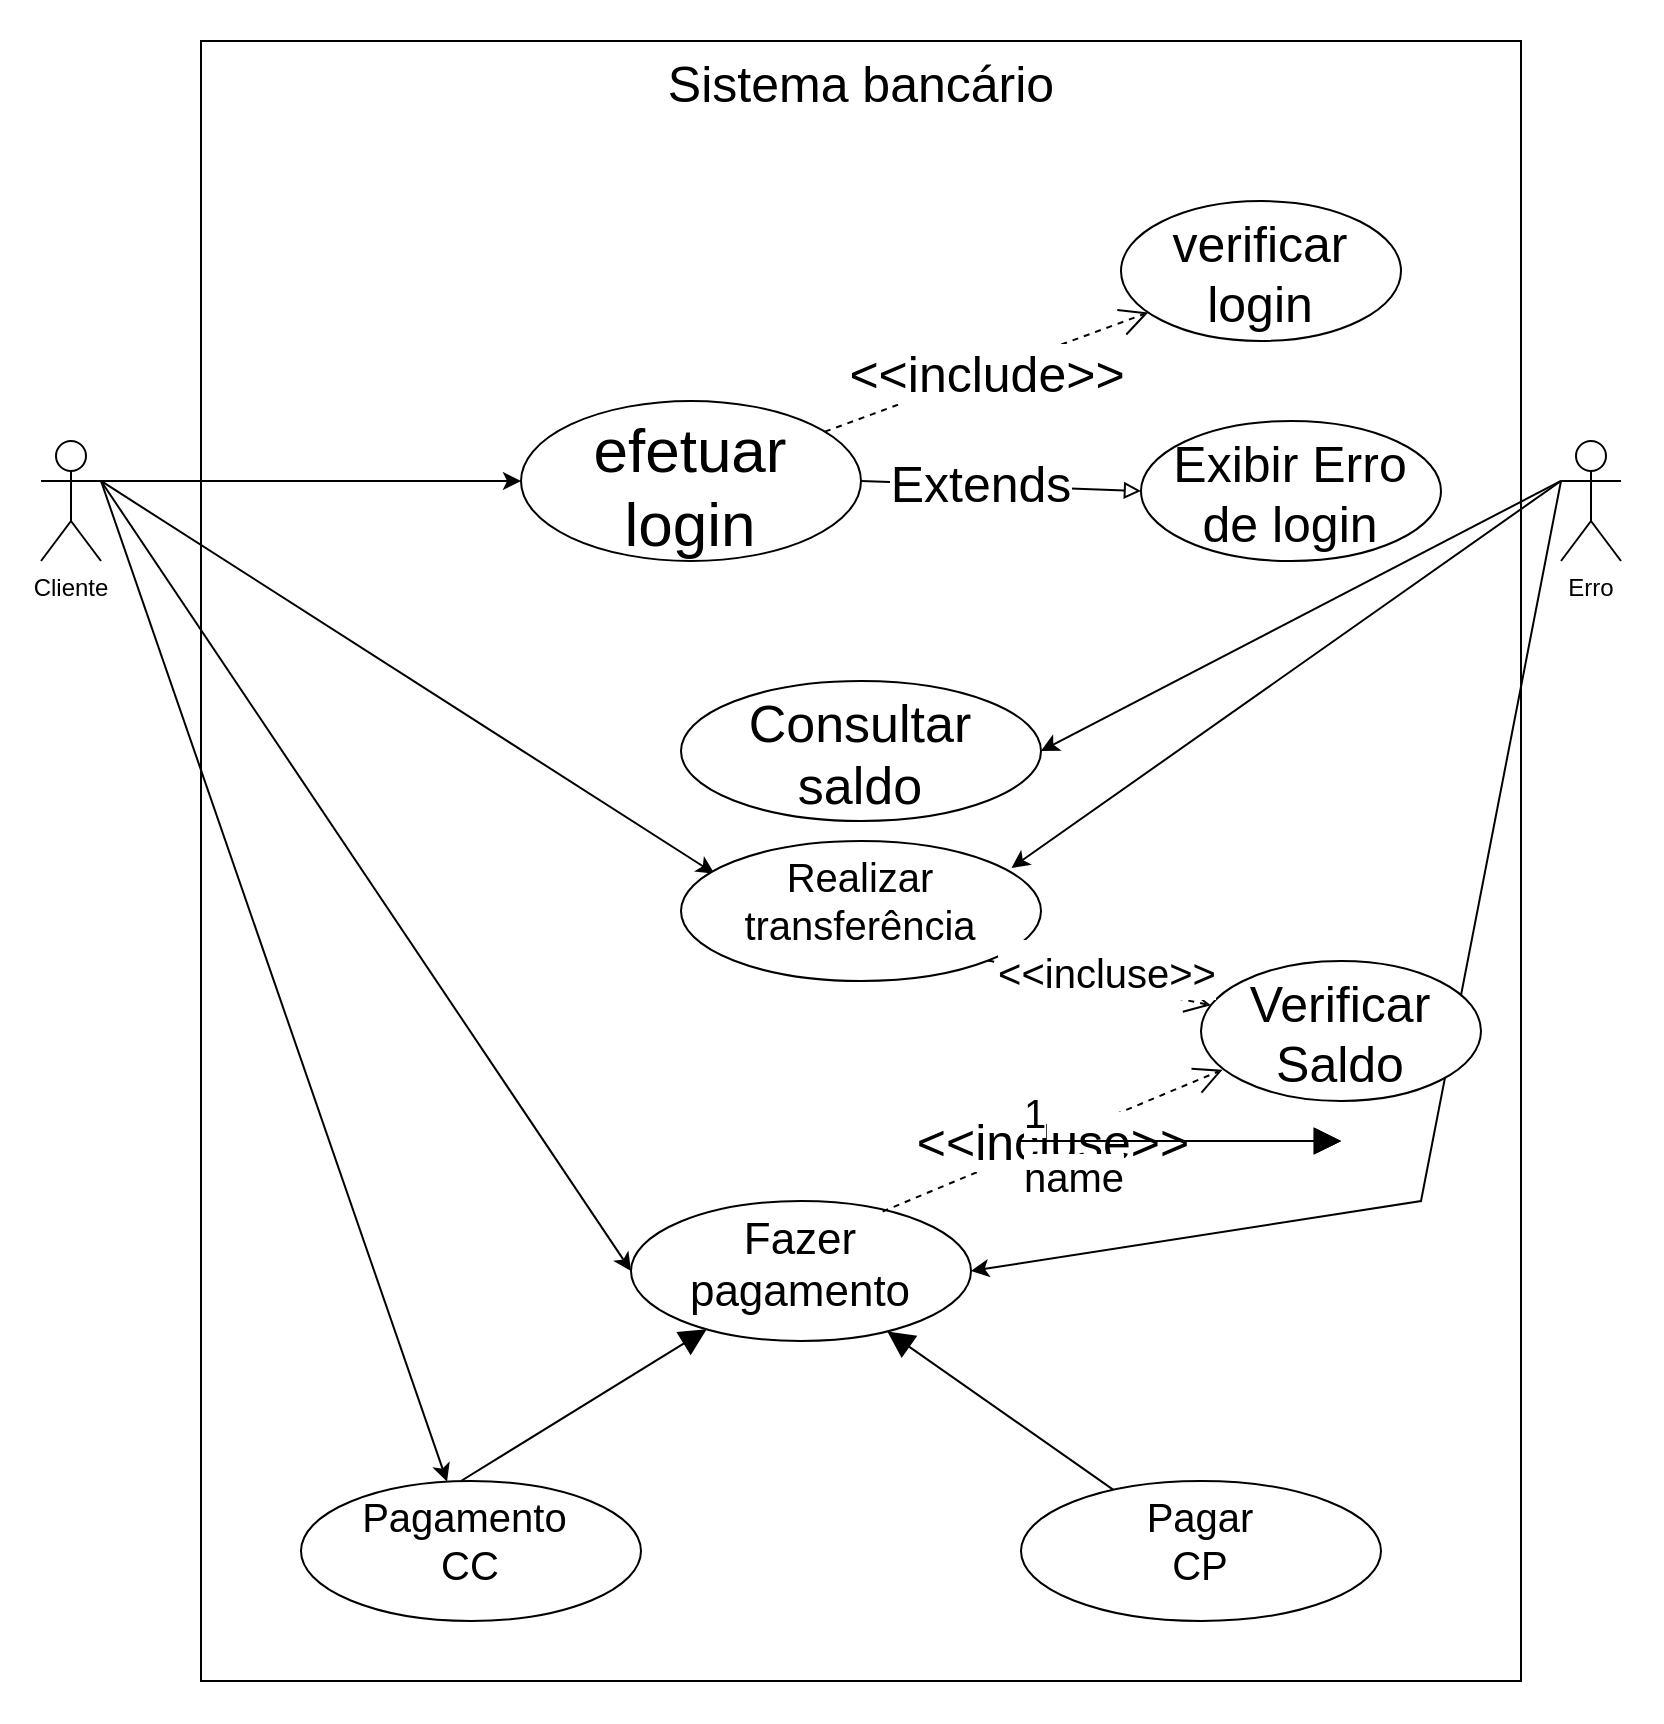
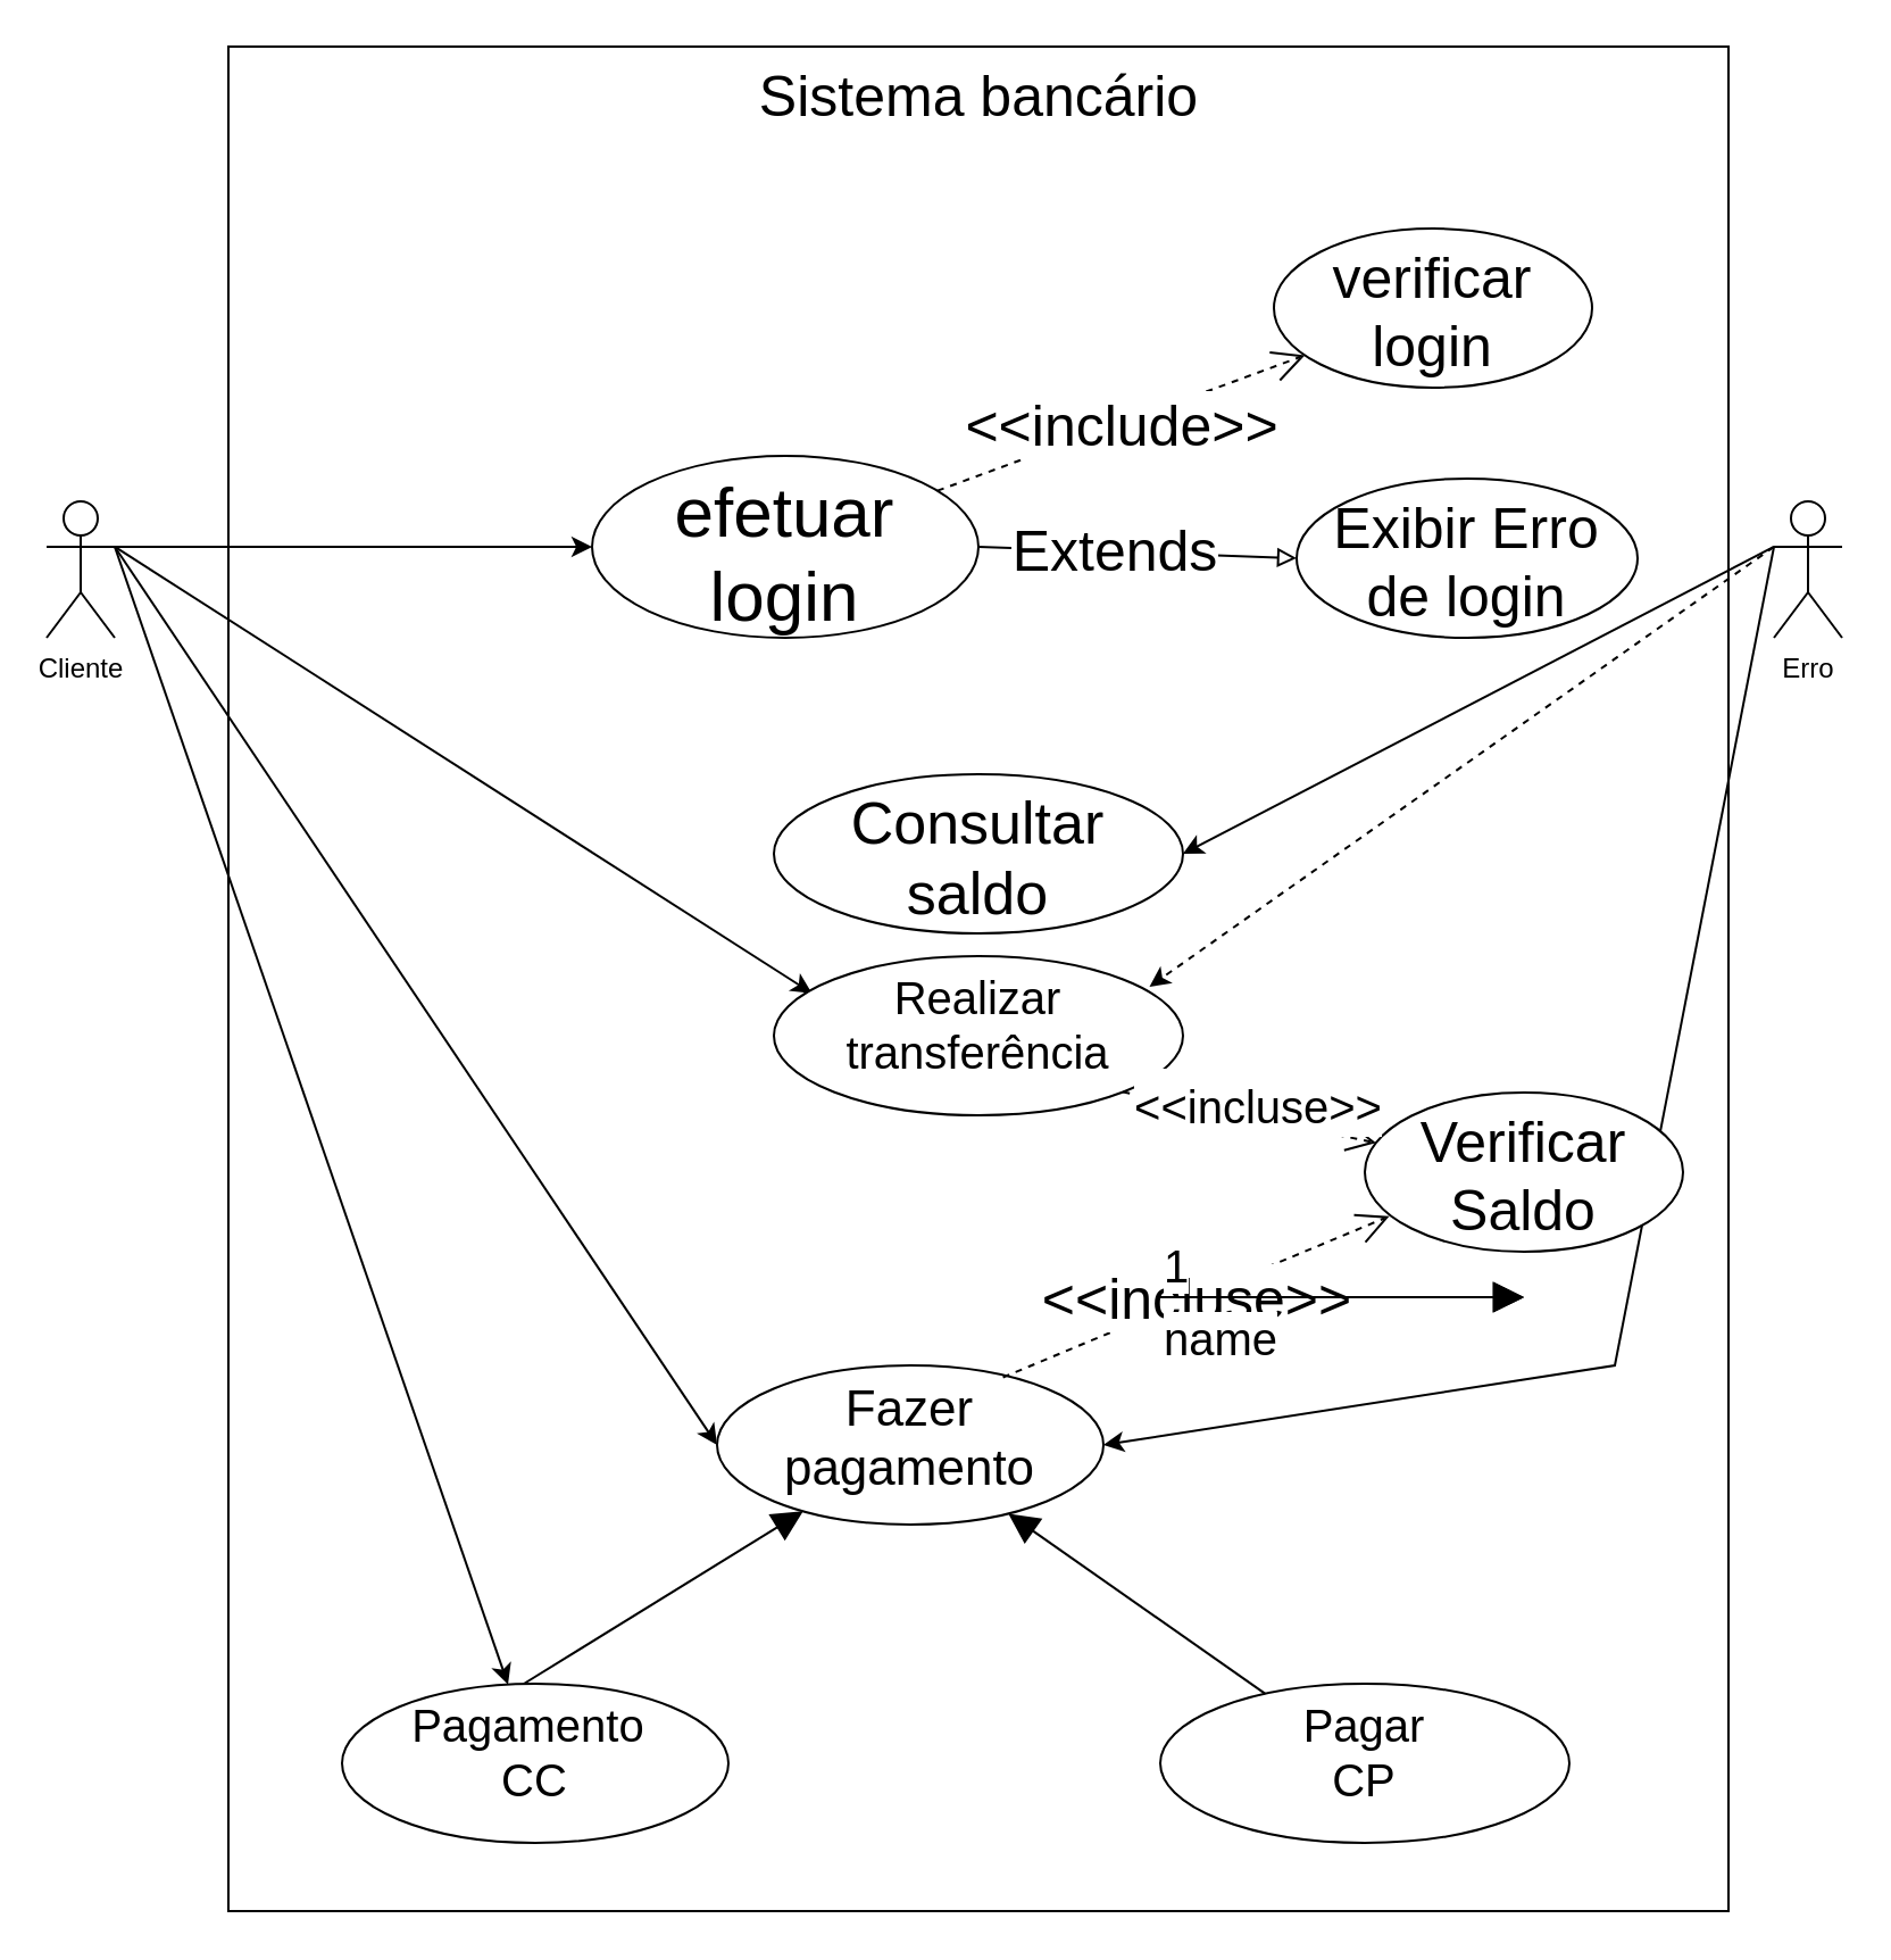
  <mxCell id="0" />
  <mxCell id="1" parent="0" />
  <mxCell id="2" value="&lt;font style=&quot;font-size: 25px&quot;&gt;Sistema bancário&lt;/font&gt;" style="html=1;verticalAlign=top;" parent="1" vertex="1"><mxGeometry x="100" y="20" width="660" height="820" as="geometry" /></mxCell>
  <mxCell id="3" style="rounded=0;orthogonalLoop=1;jettySize=auto;html=1;exitX=1;exitY=0.333;exitDx=0;exitDy=0;exitPerimeter=0;fontSize=25;" parent="1" source="7" target="12" edge="1"><mxGeometry relative="1" as="geometry" /></mxCell>
  <mxCell id="4" style="rounded=0;orthogonalLoop=1;jettySize=auto;html=1;exitX=1;exitY=0.333;exitDx=0;exitDy=0;exitPerimeter=0;fontSize=25;" parent="1" source="7" target="23" edge="1"><mxGeometry relative="1" as="geometry" /></mxCell>
  <mxCell id="5" style="edgeStyle=none;rounded=0;orthogonalLoop=1;jettySize=auto;html=1;exitX=1;exitY=0.333;exitDx=0;exitDy=0;exitPerimeter=0;fontSize=25;entryX=0.093;entryY=0.233;entryDx=0;entryDy=0;entryPerimeter=0;" parent="1" source="7" target="14" edge="1"><mxGeometry relative="1" as="geometry" /></mxCell>
  <mxCell id="6" style="rounded=0;orthogonalLoop=1;jettySize=auto;html=1;exitX=1;exitY=0.333;exitDx=0;exitDy=0;exitPerimeter=0;entryX=0;entryY=0.5;entryDx=0;entryDy=0;fontSize=25;" parent="1" source="7" target="15" edge="1"><mxGeometry relative="1" as="geometry" /></mxCell>
  <mxCell id="7" value="Cliente" style="shape=umlActor;verticalLabelPosition=bottom;verticalAlign=top;html=1;" parent="1" vertex="1"><mxGeometry x="20" y="220" width="30" height="60" as="geometry" /></mxCell>
  <mxCell id="8" style="edgeStyle=none;rounded=0;orthogonalLoop=1;jettySize=auto;html=1;exitX=0;exitY=0.333;exitDx=0;exitDy=0;exitPerimeter=0;entryX=1;entryY=0.5;entryDx=0;entryDy=0;fontSize=25;" parent="1" source="11" target="13" edge="1"><mxGeometry relative="1" as="geometry" /></mxCell>
- <mxCell id="9" style="edgeStyle=none;rounded=0;orthogonalLoop=1;jettySize=auto;html=1;exitX=0;exitY=0.333;exitDx=0;exitDy=0;exitPerimeter=0;entryX=0.918;entryY=0.192;entryDx=0;entryDy=0;entryPerimeter=0;fontSize=25;" parent="1" source="11" target="14" edge="1"><mxGeometry relative="1" as="geometry" /></mxCell>
+ <mxCell id="9" style="edgeStyle=none;rounded=0;orthogonalLoop=1;jettySize=auto;html=1;exitX=0;exitY=0.333;exitDx=0;exitDy=0;exitPerimeter=0;entryX=0.918;entryY=0.192;entryDx=0;entryDy=0;entryPerimeter=0;fontSize=25;dashed=1;" parent="1" source="11" target="14" edge="1"><mxGeometry relative="1" as="geometry" /></mxCell>
  <mxCell id="10" style="rounded=0;orthogonalLoop=1;jettySize=auto;html=1;exitX=0;exitY=0.333;exitDx=0;exitDy=0;exitPerimeter=0;fontSize=25;entryX=1;entryY=0.5;entryDx=0;entryDy=0;" parent="1" source="11" target="15" edge="1"><mxGeometry relative="1" as="geometry"><Array as="points"><mxPoint x="710" y="600" /></Array></mxGeometry></mxCell>
  <mxCell id="11" value="Erro" style="shape=umlActor;verticalLabelPosition=bottom;verticalAlign=top;html=1;" parent="1" vertex="1"><mxGeometry x="780" y="220" width="30" height="60" as="geometry" /></mxCell>
  <mxCell id="12" value="&lt;div&gt;&lt;span&gt;&lt;font style=&quot;font-size: 31px&quot;&gt;efetuar login&lt;/font&gt;&lt;/span&gt;&lt;/div&gt;" style="ellipse;whiteSpace=wrap;html=1;verticalAlign=top;align=center;" parent="1" vertex="1"><mxGeometry x="260" y="200" width="170" height="80" as="geometry" /></mxCell>
  <mxCell id="13" value="&lt;font style=&quot;font-size: 26px&quot;&gt;Consultar saldo&lt;/font&gt;" style="ellipse;whiteSpace=wrap;html=1;verticalAlign=top;" parent="1" vertex="1"><mxGeometry x="340" y="340" width="180" height="70" as="geometry" /></mxCell>
  <mxCell id="14" value="&lt;font style=&quot;font-size: 20px&quot;&gt;Realizar transferência&lt;/font&gt;" style="ellipse;whiteSpace=wrap;html=1;verticalAlign=top;" parent="1" vertex="1"><mxGeometry x="340" y="420" width="180" height="70" as="geometry" /></mxCell>
  <mxCell id="15" value="&lt;font style=&quot;font-size: 22px&quot;&gt;Fazer pagamento&lt;/font&gt;" style="ellipse;whiteSpace=wrap;html=1;verticalAlign=top;" parent="1" vertex="1"><mxGeometry x="315" y="600" width="170" height="70" as="geometry" /></mxCell>
  <mxCell id="16" value="verificar login&lt;span style=&quot;color: rgba(0 , 0 , 0 , 0) ; font-family: monospace ; font-size: 0px&quot;&gt;%3CmxGraphModel%3E%3Croot%3E%3CmxCell%20id%3D%220%22%2F%3E%3CmxCell%20id%3D%221%22%20parent%3D%220%22%2F%3E%3CmxCell%20id%3D%222%22%20value%3D%22Use%20Case%22%20style%3D%22ellipse%3BwhiteSpace%3Dwrap%3Bhtml%3D1%3BverticalAlign%3Dtop%3B%22%20vertex%3D%221%22%20parent%3D%221%22%3E%3CmxGeometry%20x%3D%22330%22%20y%3D%22370%22%20width%3D%22140%22%20height%3D%2270%22%20as%3D%22geometry%22%2F%3E%3C%2FmxCell%3E%3C%2Froot%3E%3C%2FmxGraphModel%3E&lt;/span&gt;" style="ellipse;whiteSpace=wrap;html=1;fontSize=25;align=center;verticalAlign=top;" parent="1" vertex="1"><mxGeometry x="560" y="100" width="140" height="70" as="geometry" /></mxCell>
  <mxCell id="17" value="Exibir Erro de login" style="ellipse;whiteSpace=wrap;html=1;fontSize=25;align=center;verticalAlign=top;" parent="1" vertex="1"><mxGeometry x="570" y="210" width="150" height="70" as="geometry" /></mxCell>
  <mxCell id="18" value="&amp;lt;&amp;lt;include&amp;gt;&amp;gt;" style="endArrow=open;endSize=12;dashed=1;html=1;rounded=0;fontSize=25;" parent="1" source="12" target="16" edge="1"><mxGeometry width="160" relative="1" as="geometry"><mxPoint x="430" y="240" as="sourcePoint" /><mxPoint x="590" y="240" as="targetPoint" /></mxGeometry></mxCell>
  <mxCell id="19" value="Extends" style="endArrow=block;endFill=0;html=1;rounded=0;fontSize=25;entryX=0;entryY=0.5;entryDx=0;entryDy=0;" parent="1" target="17" edge="1"><mxGeometry x="-0.144" y="1" width="160" relative="1" as="geometry"><mxPoint x="430" y="240" as="sourcePoint" /><mxPoint x="550" y="240" as="targetPoint" /><mxPoint as="offset" /></mxGeometry></mxCell>
  <mxCell id="20" value="Verificar Saldo" style="ellipse;whiteSpace=wrap;html=1;fontSize=25;align=center;verticalAlign=top;" parent="1" vertex="1"><mxGeometry x="600" y="480" width="140" height="70" as="geometry" /></mxCell>
  <mxCell id="21" value="&lt;font style=&quot;font-size: 20px&quot;&gt;&amp;lt;&amp;lt;incluse&amp;gt;&amp;gt;&lt;/font&gt;" style="endArrow=open;endSize=11;dashed=1;html=1;rounded=0;fontSize=25;exitX=1;exitY=1;exitDx=0;exitDy=0;" parent="1" source="14" target="20" edge="1"><mxGeometry x="0.034" y="8" width="160" relative="1" as="geometry"><mxPoint x="510" y="490" as="sourcePoint" /><mxPoint x="660" y="490" as="targetPoint" /><mxPoint as="offset" /></mxGeometry></mxCell>
  <mxCell id="22" value="&amp;lt;&amp;lt;incluse&amp;gt;&amp;gt;" style="endArrow=open;endSize=12;dashed=1;html=1;rounded=0;fontSize=25;exitX=0.74;exitY=0.075;exitDx=0;exitDy=0;exitPerimeter=0;entryX=0.077;entryY=0.777;entryDx=0;entryDy=0;entryPerimeter=0;" parent="1" source="15" target="20" edge="1"><mxGeometry width="160" relative="1" as="geometry"><mxPoint x="430" y="580" as="sourcePoint" /><mxPoint x="590" y="580" as="targetPoint" /></mxGeometry></mxCell>
  <mxCell id="23" value="Pagamento&amp;nbsp;&lt;br&gt;CC" style="ellipse;whiteSpace=wrap;html=1;fontSize=20;align=center;verticalAlign=top;" parent="1" vertex="1"><mxGeometry x="150" y="740" width="170" height="70" as="geometry" /></mxCell>
  <mxCell id="24" value="Pagar&lt;br&gt;CP" style="ellipse;whiteSpace=wrap;html=1;fontSize=20;align=center;verticalAlign=top;" parent="1" vertex="1"><mxGeometry x="510" y="740" width="180" height="70" as="geometry" /></mxCell>
  <mxCell id="25" value="name" style="endArrow=block;endFill=1;html=1;edgeStyle=orthogonalEdgeStyle;align=left;verticalAlign=top;rounded=0;fontSize=20;endSize=11;" parent="1" edge="1"><mxGeometry x="-1" relative="1" as="geometry"><mxPoint x="510" y="570" as="sourcePoint" /><mxPoint x="670" y="570" as="targetPoint" /></mxGeometry></mxCell>
  <mxCell id="26" value="1" style="edgeLabel;resizable=0;html=1;align=left;verticalAlign=bottom;fontSize=20;" parent="25" connectable="0" vertex="1"><mxGeometry x="-1" relative="1" as="geometry" /></mxCell>
  <mxCell id="27" value="name" style="endArrow=block;endFill=1;html=1;edgeStyle=orthogonalEdgeStyle;align=left;verticalAlign=top;rounded=0;fontSize=20;endSize=11;" parent="1" edge="1"><mxGeometry x="-1" relative="1" as="geometry"><mxPoint x="510" y="570" as="sourcePoint" /><mxPoint x="670" y="570" as="targetPoint" /></mxGeometry></mxCell>
  <mxCell id="28" value="1" style="edgeLabel;resizable=0;html=1;align=left;verticalAlign=bottom;fontSize=20;" parent="27" connectable="0" vertex="1"><mxGeometry x="-1" relative="1" as="geometry" /></mxCell>
  <mxCell id="29" value="name" style="endArrow=block;endFill=1;html=1;edgeStyle=orthogonalEdgeStyle;align=left;verticalAlign=top;rounded=0;fontSize=20;endSize=11;" parent="1" edge="1"><mxGeometry x="-1" relative="1" as="geometry"><mxPoint x="510" y="570" as="sourcePoint" /><mxPoint x="670" y="570" as="targetPoint" /></mxGeometry></mxCell>
  <mxCell id="30" value="1" style="edgeLabel;resizable=0;html=1;align=left;verticalAlign=bottom;fontSize=20;" parent="29" connectable="0" vertex="1"><mxGeometry x="-1" relative="1" as="geometry" /></mxCell>
  <mxCell id="31" value="" style="endArrow=block;endFill=1;html=1;align=left;verticalAlign=top;rounded=0;fontSize=20;endSize=11;" parent="1" target="15" edge="1"><mxGeometry x="-0.674" y="-38" relative="1" as="geometry"><mxPoint x="230" y="740" as="sourcePoint" /><mxPoint x="390" y="740" as="targetPoint" /><mxPoint as="offset" /></mxGeometry></mxCell>
  <mxCell id="32" value="" style="endArrow=block;endFill=1;html=1;align=left;verticalAlign=top;rounded=0;fontSize=20;endSize=11;" parent="1" source="24" target="15" edge="1"><mxGeometry x="-1" relative="1" as="geometry"><mxPoint x="400" y="740" as="sourcePoint" /><mxPoint x="560" y="740" as="targetPoint" /></mxGeometry></mxCell>
